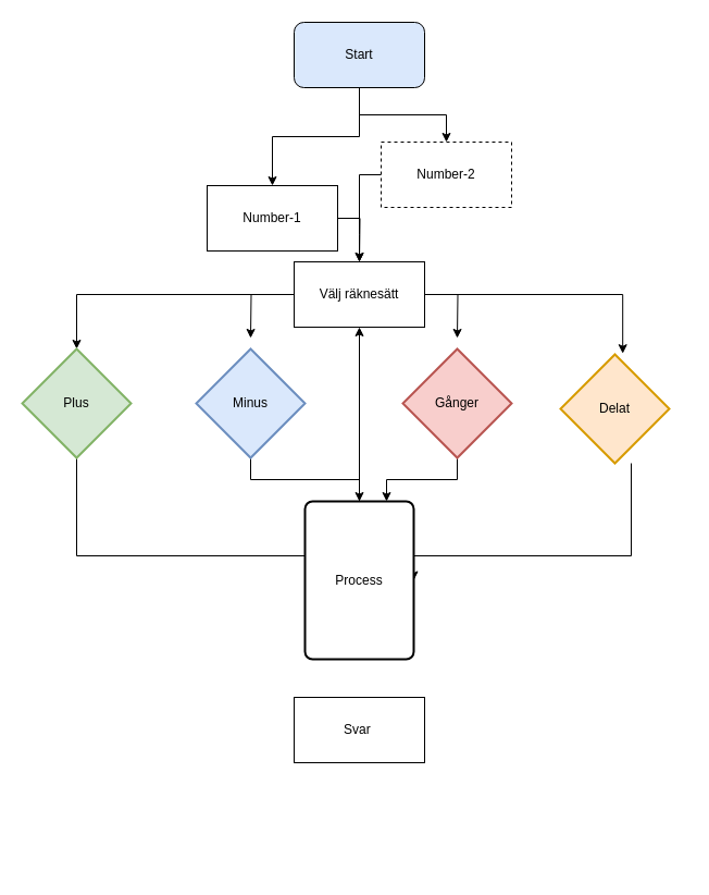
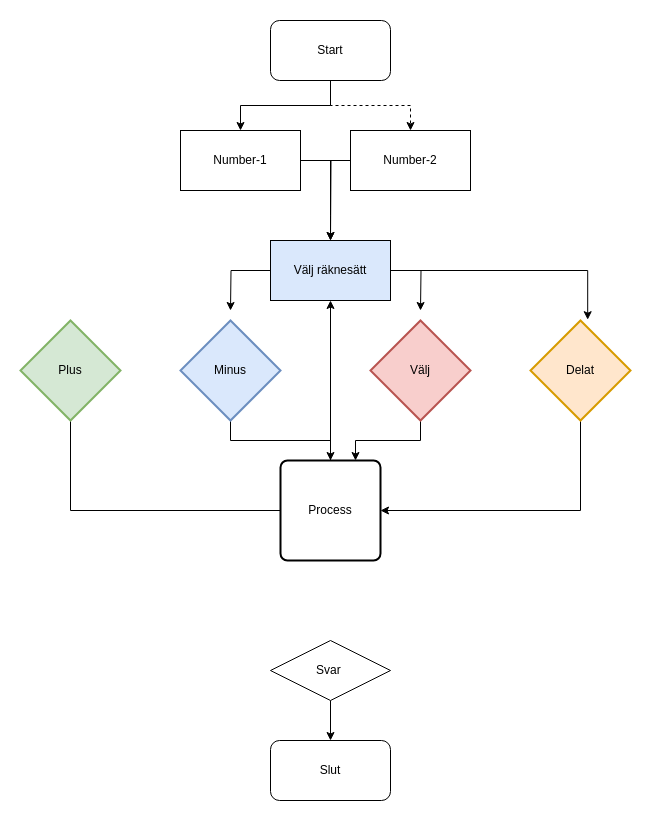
  <mxCell id="0" />
  <mxCell id="1" parent="0" />
  <mxCell id="2" style="edgeStyle=orthogonalEdgeStyle;rounded=0;orthogonalLoop=1;jettySize=auto;html=1;entryX=0.5;entryY=0;entryDx=0;entryDy=0;" edge="1" parent="1" source="4" target="7"><mxGeometry relative="1" as="geometry" /></mxCell>
- <mxCell id="3" style="edgeStyle=orthogonalEdgeStyle;rounded=0;orthogonalLoop=1;jettySize=auto;html=1;entryX=0.5;entryY=0;entryDx=0;entryDy=0;" edge="1" parent="1" source="4" target="9"><mxGeometry relative="1" as="geometry" /></mxCell>
- <mxCell id="4" value="Start" style="rounded=1;whiteSpace=wrap;html=1;fillColor=#dae8fc;" vertex="1" parent="1"><mxGeometry x="270" y="20" width="120" height="60" as="geometry" /></mxCell>
+ <mxCell id="3" style="edgeStyle=orthogonalEdgeStyle;rounded=0;orthogonalLoop=1;jettySize=auto;html=1;entryX=0.5;entryY=0;entryDx=0;entryDy=0;dashed=1;" edge="1" parent="1" source="4" target="9"><mxGeometry relative="1" as="geometry" /></mxCell>
+ <mxCell id="4" value="Start" style="rounded=1;whiteSpace=wrap;html=1;" vertex="1" parent="1"><mxGeometry x="270" y="20" width="120" height="60" as="geometry" /></mxCell>
+ <mxCell id="5" value="Slut" style="rounded=1;whiteSpace=wrap;html=1;" vertex="1" parent="1"><mxGeometry x="270" y="740" width="120" height="60" as="geometry" /></mxCell>
  <mxCell id="6" style="edgeStyle=orthogonalEdgeStyle;rounded=0;orthogonalLoop=1;jettySize=auto;html=1;" edge="1" parent="1" source="7"><mxGeometry relative="1" as="geometry"><mxPoint x="330" y="240" as="targetPoint" /></mxGeometry></mxCell>
- <mxCell id="7" value="Number-1" style="rounded=0;whiteSpace=wrap;html=1;" vertex="1" parent="1"><mxGeometry x="190" y="170" width="120" height="60" as="geometry" /></mxCell>
+ <mxCell id="7" value="Number-1" style="rounded=0;whiteSpace=wrap;html=1;" vertex="1" parent="1"><mxGeometry x="180" y="130" width="120" height="60" as="geometry" /></mxCell>
  <mxCell id="8" style="edgeStyle=orthogonalEdgeStyle;rounded=0;orthogonalLoop=1;jettySize=auto;html=1;" edge="1" parent="1" source="9"><mxGeometry relative="1" as="geometry"><mxPoint x="330" y="240" as="targetPoint" /></mxGeometry></mxCell>
- <mxCell id="9" value="Number-2" style="rounded=0;whiteSpace=wrap;html=1;dashed=1;" vertex="1" parent="1"><mxGeometry x="350" y="130" width="120" height="60" as="geometry" /></mxCell>
- <mxCell id="11" value="Svar&amp;nbsp;" style="rounded=0;whiteSpace=wrap;html=1;" vertex="1" parent="1"><mxGeometry x="270" y="640" width="120" height="60" as="geometry" /></mxCell>
- <mxCell id="12" style="edgeStyle=orthogonalEdgeStyle;rounded=0;orthogonalLoop=1;jettySize=auto;html=1;entryX=0.5;entryY=0;entryDx=0;entryDy=0;entryPerimeter=0;" edge="1" parent="1" source="16" target="18"><mxGeometry relative="1" as="geometry" /></mxCell>
+ <mxCell id="9" value="Number-2" style="rounded=0;whiteSpace=wrap;html=1;" vertex="1" parent="1"><mxGeometry x="350" y="130" width="120" height="60" as="geometry" /></mxCell>
+ <mxCell id="10" value="" style="edgeStyle=orthogonalEdgeStyle;rounded=0;orthogonalLoop=1;jettySize=auto;html=1;" edge="1" parent="1" source="11" target="5"><mxGeometry relative="1" as="geometry" /></mxCell>
+ <mxCell id="11" value="Svar&amp;nbsp;" style="rhombus;whiteSpace=wrap;html=1;" vertex="1" parent="1"><mxGeometry x="270" y="640" width="120" height="60" as="geometry" /></mxCell>
  <mxCell id="13" style="edgeStyle=orthogonalEdgeStyle;rounded=0;orthogonalLoop=1;jettySize=auto;html=1;" edge="1" parent="1" source="16"><mxGeometry relative="1" as="geometry"><mxPoint x="230" y="310" as="targetPoint" /></mxGeometry></mxCell>
  <mxCell id="14" style="edgeStyle=orthogonalEdgeStyle;rounded=0;orthogonalLoop=1;jettySize=auto;html=1;" edge="1" parent="1" source="16"><mxGeometry relative="1" as="geometry"><mxPoint x="420" y="310" as="targetPoint" /></mxGeometry></mxCell>
  <mxCell id="15" style="edgeStyle=orthogonalEdgeStyle;rounded=0;orthogonalLoop=1;jettySize=auto;html=1;entryX=0.572;entryY=-0.008;entryDx=0;entryDy=0;entryPerimeter=0;" edge="1" parent="1" source="16" target="24"><mxGeometry relative="1" as="geometry" /></mxCell>
- <mxCell id="16" value="Välj räknesätt" style="rounded=0;whiteSpace=wrap;html=1;" vertex="1" parent="1"><mxGeometry x="270" y="240" width="120" height="60" as="geometry" /></mxCell>
+ <mxCell id="16" value="Välj räknesätt" style="rounded=0;whiteSpace=wrap;html=1;fillColor=#dae8fc;" vertex="1" parent="1"><mxGeometry x="270" y="240" width="120" height="60" as="geometry" /></mxCell>
  <mxCell id="17" style="edgeStyle=orthogonalEdgeStyle;rounded=0;orthogonalLoop=1;jettySize=auto;html=1;entryX=0;entryY=0.5;entryDx=0;entryDy=0;endArrow=none;" edge="1" parent="1" source="18" target="26"><mxGeometry relative="1" as="geometry"><Array as="points"><mxPoint x="70" y="510" /></Array></mxGeometry></mxCell>
  <mxCell id="18" value="Plus" style="strokeWidth=2;html=1;shape=mxgraph.flowchart.decision;whiteSpace=wrap;fillColor=#d5e8d4;strokeColor=#82b366;" vertex="1" parent="1"><mxGeometry x="20" y="320" width="100" height="100" as="geometry" /></mxCell>
  <mxCell id="19" style="edgeStyle=orthogonalEdgeStyle;rounded=0;orthogonalLoop=1;jettySize=auto;html=1;entryX=0.5;entryY=0;entryDx=0;entryDy=0;" edge="1" parent="1" source="20" target="26"><mxGeometry relative="1" as="geometry" /></mxCell>
  <mxCell id="20" value="Minus" style="strokeWidth=2;html=1;shape=mxgraph.flowchart.decision;whiteSpace=wrap;fillColor=#dae8fc;strokeColor=#6c8ebf;" vertex="1" parent="1"><mxGeometry x="180" y="320" width="100" height="100" as="geometry" /></mxCell>
  <mxCell id="21" style="edgeStyle=orthogonalEdgeStyle;rounded=0;orthogonalLoop=1;jettySize=auto;html=1;entryX=0.75;entryY=0;entryDx=0;entryDy=0;" edge="1" parent="1" source="22" target="26"><mxGeometry relative="1" as="geometry" /></mxCell>
- <mxCell id="22" value="Gånger" style="strokeWidth=2;html=1;shape=mxgraph.flowchart.decision;whiteSpace=wrap;fillColor=#f8cecc;strokeColor=#b85450;" vertex="1" parent="1"><mxGeometry x="370" y="320" width="100" height="100" as="geometry" /></mxCell>
+ <mxCell id="22" value="Välj" style="strokeWidth=2;html=1;shape=mxgraph.flowchart.decision;whiteSpace=wrap;fillColor=#f8cecc;strokeColor=#b85450;" vertex="1" parent="1"><mxGeometry x="370" y="320" width="100" height="100" as="geometry" /></mxCell>
  <mxCell id="23" style="edgeStyle=orthogonalEdgeStyle;rounded=0;orthogonalLoop=1;jettySize=auto;html=1;entryX=1;entryY=0.5;entryDx=0;entryDy=0;" edge="1" parent="1" source="24" target="26"><mxGeometry relative="1" as="geometry"><Array as="points"><mxPoint x="580" y="510" /></Array></mxGeometry></mxCell>
- <mxCell id="24" value="Delat" style="strokeWidth=2;html=1;shape=mxgraph.flowchart.decision;whiteSpace=wrap;fillColor=#ffe6cc;strokeColor=#d79b00;" vertex="1" parent="1"><mxGeometry x="515" y="325" width="100" height="100" as="geometry" /></mxCell>
+ <mxCell id="24" value="Delat" style="strokeWidth=2;html=1;shape=mxgraph.flowchart.decision;whiteSpace=wrap;fillColor=#ffe6cc;strokeColor=#d79b00;" vertex="1" parent="1"><mxGeometry x="530" y="320" width="100" height="100" as="geometry" /></mxCell>
  <mxCell id="25" style="edgeStyle=orthogonalEdgeStyle;rounded=0;orthogonalLoop=1;jettySize=auto;html=1;" edge="1" parent="1" source="26" target="16"><mxGeometry relative="1" as="geometry" /></mxCell>
- <mxCell id="26" value="Process" style="rounded=1;whiteSpace=wrap;html=1;absoluteArcSize=1;arcSize=14;strokeWidth=2;" vertex="1" parent="1"><mxGeometry x="280" y="460" width="100" height="145" as="geometry" /></mxCell>
+ <mxCell id="26" value="Process" style="rounded=1;whiteSpace=wrap;html=1;absoluteArcSize=1;arcSize=14;strokeWidth=2;" vertex="1" parent="1"><mxGeometry x="280" y="460" width="100" height="100" as="geometry" /></mxCell>
